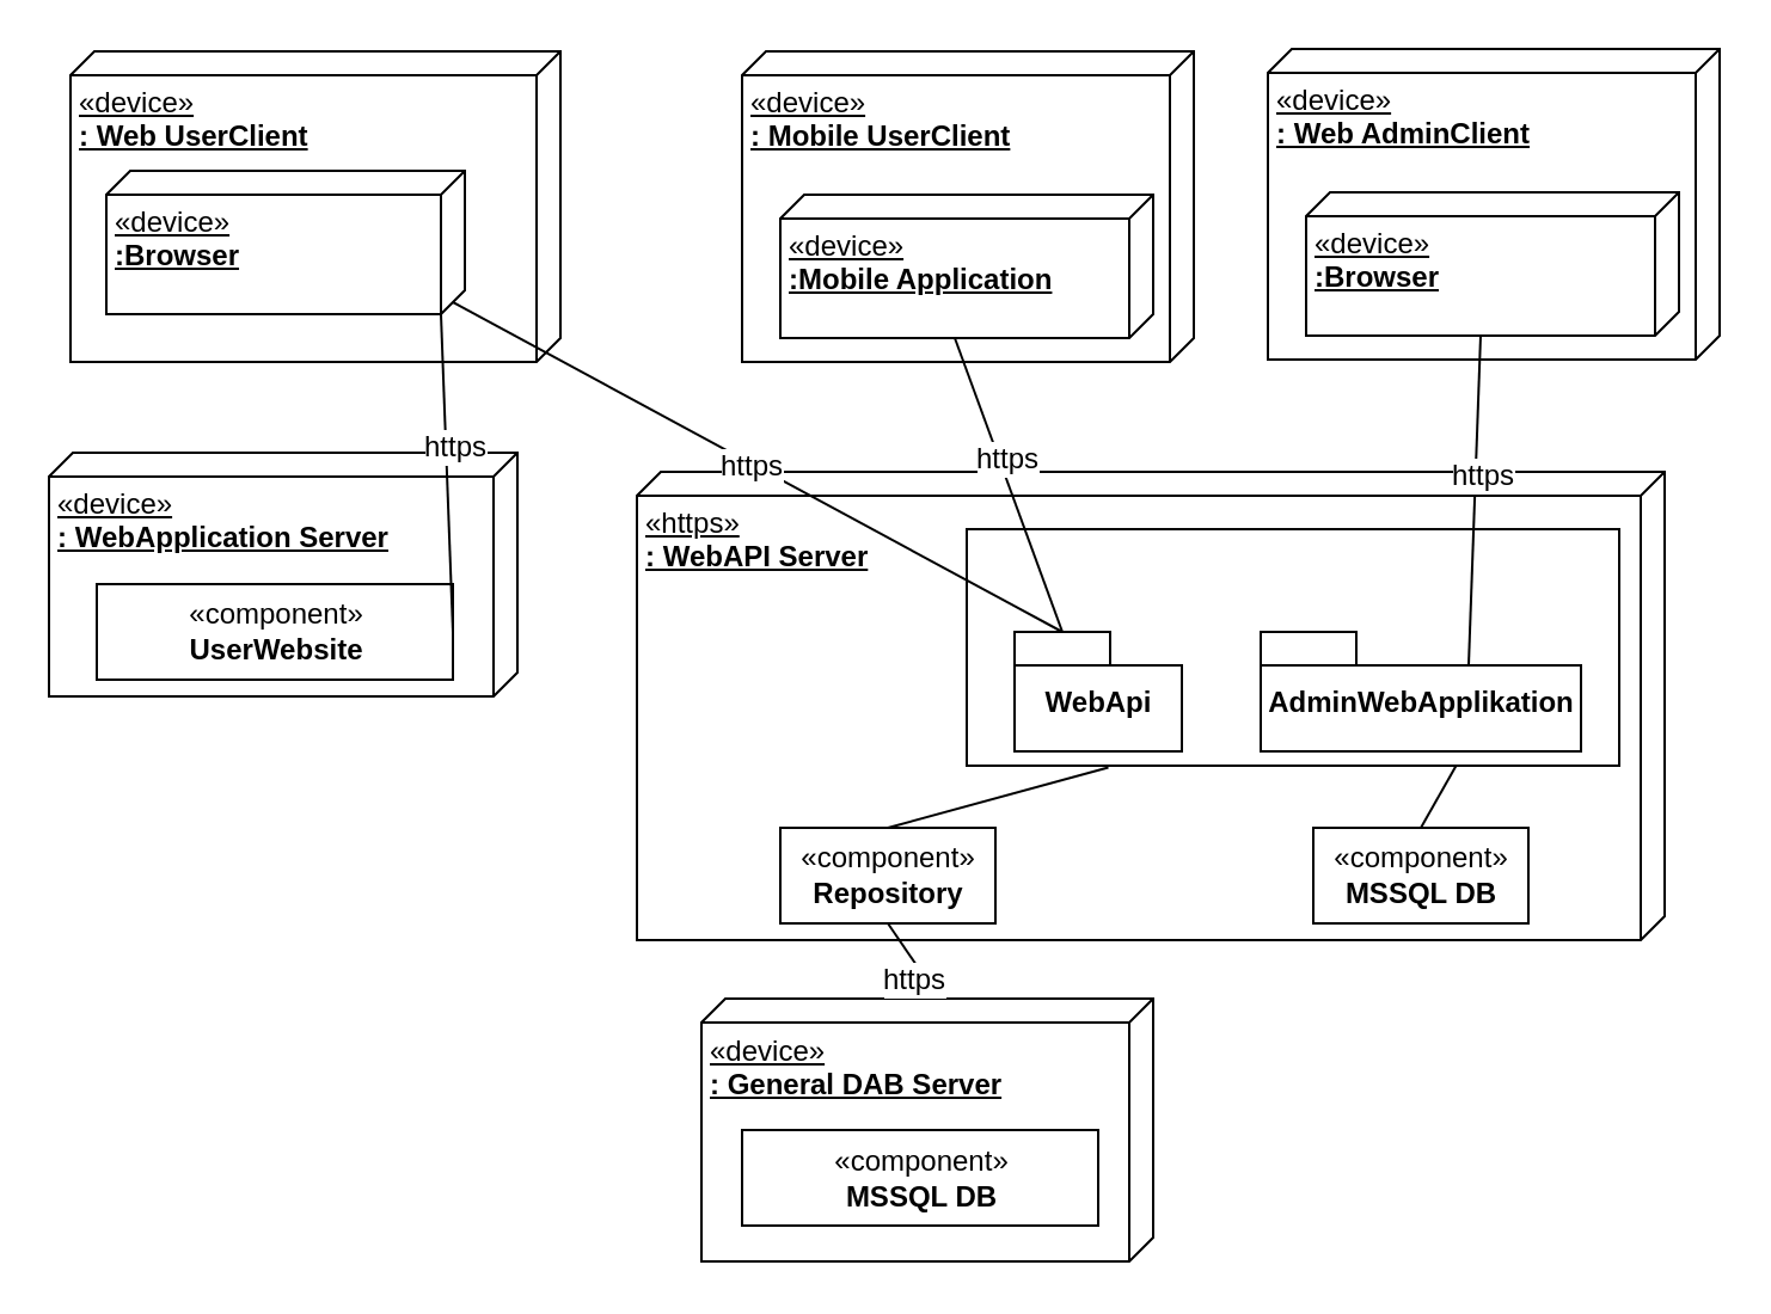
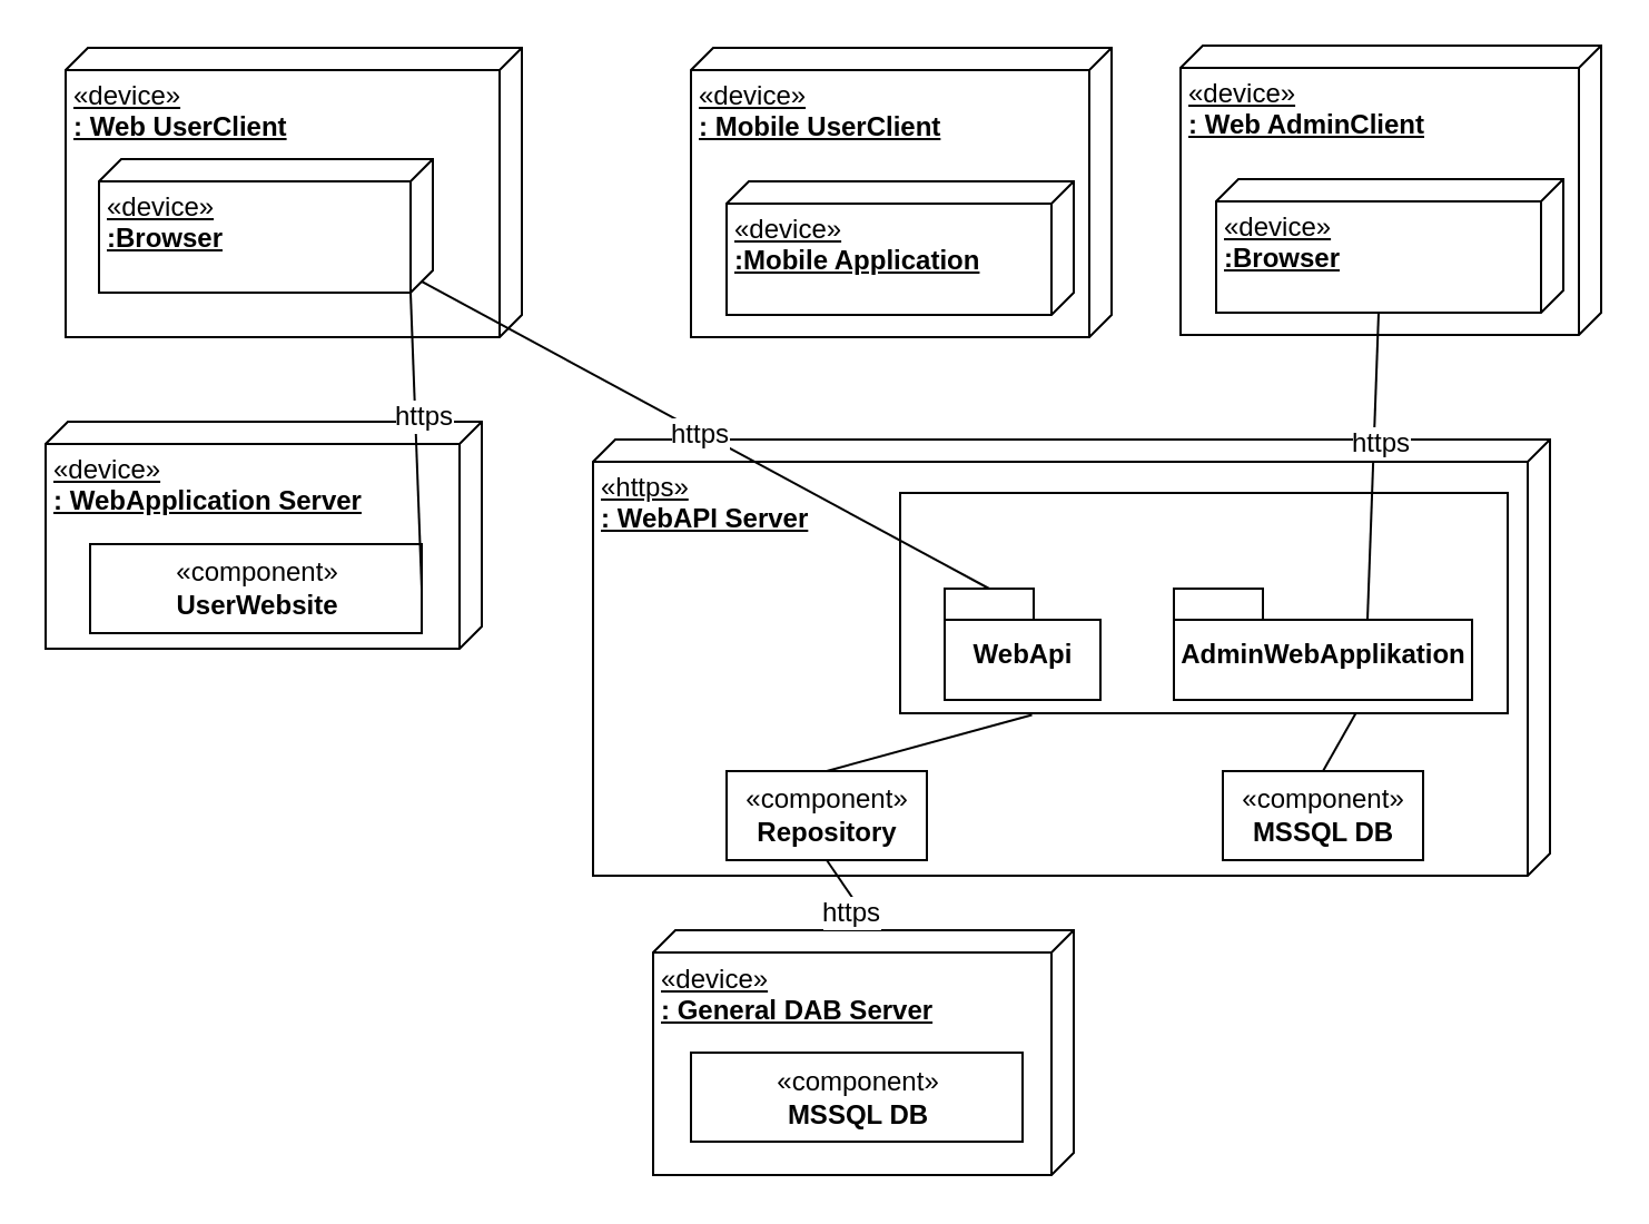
  <mxCell id="0" />
  <mxCell id="1" parent="0" />
  <mxCell id="2" value="«device»&lt;b&gt;&lt;br&gt;: Web UserClient&lt;br&gt;&lt;/b&gt;" style="verticalAlign=top;align=left;spacingTop=8;spacingLeft=2;spacingRight=12;shape=cube;size=10;direction=south;fontStyle=4;html=1;" parent="1" vertex="1"><mxGeometry x="29" y="21" width="205" height="130" as="geometry" /></mxCell>
  <mxCell id="3" value="«device»&lt;b&gt;&lt;br&gt;: WebApplication Server&lt;br&gt;&lt;/b&gt;" style="verticalAlign=top;align=left;spacingTop=8;spacingLeft=2;spacingRight=12;shape=cube;size=10;direction=south;fontStyle=4;html=1;" parent="1" vertex="1"><mxGeometry x="20" y="189" width="196" height="102" as="geometry" /></mxCell>
  <mxCell id="4" value="«component»&lt;br&gt;&lt;b&gt;UserWebsite&lt;/b&gt;" style="html=1;" parent="1" vertex="1"><mxGeometry x="40" y="244" width="149" height="40" as="geometry" /></mxCell>
  <mxCell id="5" value="«https»&lt;b&gt;&lt;br&gt;: WebAPI Server&lt;br&gt;&lt;/b&gt;" style="verticalAlign=top;align=left;spacingTop=8;spacingLeft=2;spacingRight=12;shape=cube;size=10;direction=south;fontStyle=4;html=1;" parent="1" vertex="1"><mxGeometry x="266" y="197" width="430" height="196" as="geometry" /></mxCell>
  <mxCell id="6" value="«component»&lt;br&gt;&lt;b&gt;MSSQL DB&lt;/b&gt;&lt;br&gt;" style="html=1;" parent="1" vertex="1"><mxGeometry x="549" y="346" width="90" height="40" as="geometry" /></mxCell>
  <mxCell id="7" value="«device»&lt;b&gt;&lt;br&gt;: General DAB Server&lt;br&gt;&lt;/b&gt;" style="verticalAlign=top;align=left;spacingTop=8;spacingLeft=2;spacingRight=12;shape=cube;size=10;direction=south;fontStyle=4;html=1;" parent="1" vertex="1"><mxGeometry x="293" y="417.5" width="189" height="110" as="geometry" /></mxCell>
  <mxCell id="8" value="«component»&lt;br&gt;&lt;b&gt;MSSQL DB&lt;/b&gt;&lt;br&gt;" style="html=1;" parent="1" vertex="1"><mxGeometry x="310" y="472.5" width="149" height="40" as="geometry" /></mxCell>
  <mxCell id="9" value="&lt;span&gt;«device»&lt;/span&gt;&lt;b&gt;&lt;br&gt;: Mobile UserClient&lt;br&gt;&lt;/b&gt;" style="verticalAlign=top;align=left;spacingTop=8;spacingLeft=2;spacingRight=12;shape=cube;size=10;direction=south;fontStyle=4;html=1;" parent="1" vertex="1"><mxGeometry x="310" y="21" width="189" height="130" as="geometry" /></mxCell>
  <mxCell id="10" value="" style="endArrow=none;html=1;entryX=0;entryY=0;entryDx=60;entryDy=10;entryPerimeter=0;exitX=1;exitY=0.5;exitDx=0;exitDy=0;" parent="1" source="4" target="13" edge="1"><mxGeometry width="50" height="50" relative="1" as="geometry"><mxPoint x="118" y="191" as="sourcePoint" /><mxPoint x="184" y="421" as="targetPoint" /></mxGeometry></mxCell>
  <mxCell id="11" value="https" style="text;html=1;resizable=0;points=[];align=center;verticalAlign=middle;labelBackgroundColor=#ffffff;" parent="10" vertex="1" connectable="0"><mxGeometry x="0.162" y="-3" relative="1" as="geometry"><mxPoint as="offset" /></mxGeometry></mxCell>
  <mxCell id="12" value="«device»&lt;br&gt;&lt;b&gt;:Mobile Application&lt;br&gt;&lt;/b&gt;" style="verticalAlign=top;align=left;spacingTop=8;spacingLeft=2;spacingRight=12;shape=cube;size=10;direction=south;fontStyle=4;html=1;" parent="1" vertex="1"><mxGeometry x="326" y="81" width="156" height="60" as="geometry" /></mxCell>
  <mxCell id="13" value="«device»&lt;br&gt;&lt;b&gt;:Browser&lt;br&gt;&lt;/b&gt;" style="verticalAlign=top;align=left;spacingTop=8;spacingLeft=2;spacingRight=12;shape=cube;size=10;direction=south;fontStyle=4;html=1;" parent="1" vertex="1"><mxGeometry x="44" y="71" width="150" height="60" as="geometry" /></mxCell>
  <mxCell id="14" value="" style="endArrow=none;html=1;entryX=0;entryY=0;entryDx=0;entryDy=89.5;entryPerimeter=0;exitX=0.5;exitY=1;exitDx=0;exitDy=0;" parent="1" source="21" target="7" edge="1"><mxGeometry width="50" height="50" relative="1" as="geometry"><mxPoint x="421" y="472.5" as="sourcePoint" /><mxPoint x="485" y="353.5" as="targetPoint" /></mxGeometry></mxCell>
  <mxCell id="15" value="https" style="text;html=1;resizable=0;points=[];align=center;verticalAlign=middle;labelBackgroundColor=#ffffff;" parent="14" vertex="1" connectable="0"><mxGeometry x="0.162" y="-3" relative="1" as="geometry"><mxPoint x="0.5" y="4" as="offset" /></mxGeometry></mxCell>
  <mxCell id="16" value="&lt;span&gt;«device»&lt;/span&gt;&lt;b&gt;&lt;br&gt;: Web AdminClient&lt;br&gt;&lt;/b&gt;" style="verticalAlign=top;align=left;spacingTop=8;spacingLeft=2;spacingRight=12;shape=cube;size=10;direction=south;fontStyle=4;html=1;" parent="1" vertex="1"><mxGeometry x="530" y="20" width="189" height="130" as="geometry" /></mxCell>
  <mxCell id="17" value="«device»&lt;br&gt;&lt;b&gt;:Browser&lt;br&gt;&lt;/b&gt;" style="verticalAlign=top;align=left;spacingTop=8;spacingLeft=2;spacingRight=12;shape=cube;size=10;direction=south;fontStyle=4;html=1;" parent="1" vertex="1"><mxGeometry x="546" y="80" width="156" height="60" as="geometry" /></mxCell>
  <mxCell id="18" value="«component»&lt;br&gt;&lt;b&gt;WebAPI_Og_AdminWebApplication&lt;/b&gt;&lt;br&gt;" style="html=1;noLabel=1;labelPadding=0;portConstraintRotation=0;imageVerticalAlign=middle;" parent="1" vertex="1"><mxGeometry x="404" y="221" width="273" height="99" as="geometry" /></mxCell>
  <mxCell id="19" value="" style="endArrow=none;html=1;entryX=0;entryY=0;entryDx=60;entryDy=83;entryPerimeter=0;exitX=0;exitY=0;exitDx=87;exitDy=14;exitPerimeter=0;" parent="1" source="25" target="17" edge="1"><mxGeometry width="50" height="50" relative="1" as="geometry"><mxPoint x="565" y="237" as="sourcePoint" /><mxPoint x="409" y="151" as="targetPoint" /></mxGeometry></mxCell>
  <mxCell id="20" value="https" style="text;html=1;resizable=0;points=[];align=center;verticalAlign=middle;labelBackgroundColor=#ffffff;" parent="19" vertex="1" connectable="0"><mxGeometry x="0.162" y="-3" relative="1" as="geometry"><mxPoint as="offset" /></mxGeometry></mxCell>
  <mxCell id="21" value="«component»&lt;br&gt;&lt;b&gt;Repository&lt;/b&gt;&lt;br&gt;" style="html=1;" parent="1" vertex="1"><mxGeometry x="326" y="346" width="90" height="40" as="geometry" /></mxCell>
  <mxCell id="22" value="" style="endArrow=none;html=1;entryX=0.5;entryY=0;entryDx=0;entryDy=0;exitX=0.75;exitY=1;exitDx=0;exitDy=0;" parent="1" source="18" target="6" edge="1"><mxGeometry width="50" height="50" relative="1" as="geometry"><mxPoint x="529" y="323" as="sourcePoint" /><mxPoint x="436" y="510" as="targetPoint" /></mxGeometry></mxCell>
  <mxCell id="23" value="" style="endArrow=none;html=1;entryX=0.5;entryY=0;entryDx=0;entryDy=0;exitX=0.217;exitY=1.008;exitDx=0;exitDy=0;exitPerimeter=0;" parent="1" source="18" target="21" edge="1"><mxGeometry width="50" height="50" relative="1" as="geometry"><mxPoint x="338" y="317" as="sourcePoint" /><mxPoint x="463" y="372" as="targetPoint" /></mxGeometry></mxCell>
  <mxCell id="24" value="WebApi" style="shape=folder;fontStyle=1;spacingTop=10;tabWidth=40;tabHeight=14;tabPosition=left;html=1;" vertex="1" parent="1"><mxGeometry x="424" y="264" width="70" height="50" as="geometry" /></mxCell>
  <mxCell id="25" value="AdminWebApplikation" style="shape=folder;fontStyle=1;spacingTop=10;tabWidth=40;tabHeight=14;tabPosition=left;html=1;" vertex="1" parent="1"><mxGeometry x="527" y="264" width="134" height="50" as="geometry" /></mxCell>
- <mxCell id="26" value="" style="endArrow=none;html=1;exitX=0;exitY=0;exitDx=20;exitDy=0;entryX=0;entryY=0;entryDx=60;entryDy=83;entryPerimeter=0;exitPerimeter=0;" parent="1" source="24" target="12" edge="1"><mxGeometry width="50" height="50" relative="1" as="geometry"><mxPoint x="344" y="251" as="sourcePoint" /><mxPoint x="344" y="181" as="targetPoint" /></mxGeometry></mxCell>
- <mxCell id="27" value="https" style="text;html=1;resizable=0;points=[];align=center;verticalAlign=middle;labelBackgroundColor=#ffffff;" parent="26" vertex="1" connectable="0"><mxGeometry x="0.162" y="-3" relative="1" as="geometry"><mxPoint as="offset" /></mxGeometry></mxCell>
  <mxCell id="28" value="" style="endArrow=none;html=1;entryX=0;entryY=0;entryDx=20;entryDy=0;exitX=0;exitY=0;exitDx=55;exitDy=5;exitPerimeter=0;entryPerimeter=0;" parent="1" source="13" target="24" edge="1"><mxGeometry width="50" height="50" relative="1" as="geometry"><mxPoint x="128" y="201" as="sourcePoint" /><mxPoint x="128" y="181" as="targetPoint" /></mxGeometry></mxCell>
  <mxCell id="29" value="https" style="text;html=1;resizable=0;points=[];align=center;verticalAlign=middle;labelBackgroundColor=#ffffff;" parent="28" vertex="1" connectable="0"><mxGeometry x="-0.055" y="6" relative="1" as="geometry"><mxPoint x="1" y="9" as="offset" /></mxGeometry></mxCell>
